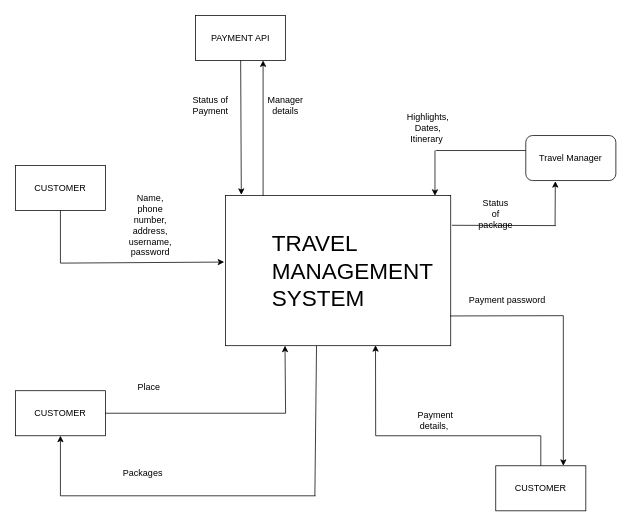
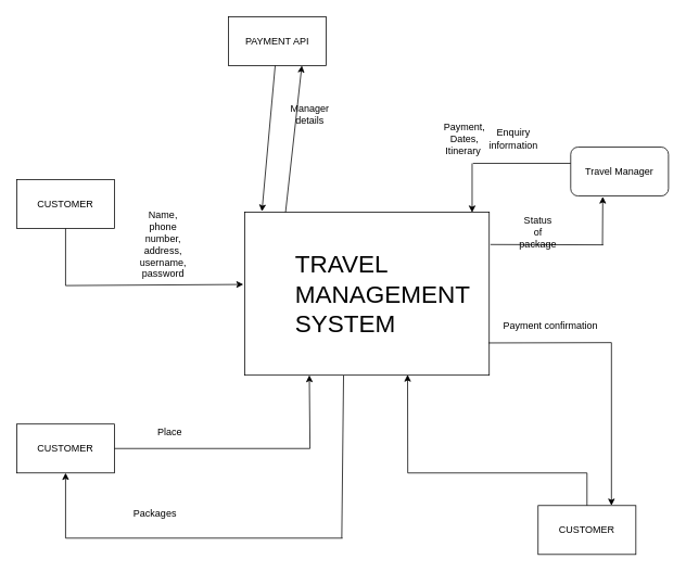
  <mxCell id="0" />
  <mxCell id="1" parent="0" />
  <mxCell id="2" value="" style="rounded=0;whiteSpace=wrap;html=1;" parent="1" vertex="1"><mxGeometry x="300" y="260" width="300" height="200" as="geometry" /></mxCell>
  <mxCell id="3" value="&lt;font style=&quot;font-size: 30px&quot;&gt;TRAVEL MANAGEMENT SYSTEM&lt;/font&gt;" style="text;html=1;strokeColor=none;fillColor=none;align=left;verticalAlign=middle;whiteSpace=wrap;rounded=0;" parent="1" vertex="1"><mxGeometry x="360" y="350" width="40" height="20" as="geometry" /></mxCell>
  <mxCell id="4" value="CUSTOMER" style="rounded=0;whiteSpace=wrap;html=1;" parent="1" vertex="1"><mxGeometry y="220" width="120" height="60" as="geometry" x="20" /></mxCell>
  <mxCell id="5" value="" style="endArrow=classic;html=1;entryX=-0.006;entryY=0.443;entryDx=0;entryDy=0;entryPerimeter=0;" parent="1" target="2" edge="1"><mxGeometry width="50" height="50" relative="1" as="geometry"><mxPoint x="80" y="350" as="sourcePoint" /><mxPoint x="180" y="320" as="targetPoint" /></mxGeometry></mxCell>
  <mxCell id="6" value="" style="endArrow=none;html=1;entryX=0.5;entryY=1;entryDx=0;entryDy=0;" parent="1" target="4" edge="1"><mxGeometry width="50" height="50" relative="1" as="geometry"><mxPoint x="80" y="350" as="sourcePoint" /><mxPoint x="80" y="330" as="targetPoint" /></mxGeometry></mxCell>
  <mxCell id="7" value="Name, phone number, address, username, password" style="text;html=1;strokeColor=none;fillColor=none;align=center;verticalAlign=middle;whiteSpace=wrap;rounded=0;" parent="1" vertex="1"><mxGeometry x="180" y="290" width="40" height="20" as="geometry" /></mxCell>
  <mxCell id="8" value="CUSTOMER" style="rounded=0;whiteSpace=wrap;html=1;" parent="1" vertex="1"><mxGeometry y="520" width="120" height="60" as="geometry" x="20" /></mxCell>
  <mxCell id="9" value="" style="endArrow=classic;html=1;entryX=0.264;entryY=1;entryDx=0;entryDy=0;entryPerimeter=0;" parent="1" target="2" edge="1"><mxGeometry width="50" height="50" relative="1" as="geometry"><mxPoint x="380" y="550" as="sourcePoint" /><mxPoint x="310" y="540" as="targetPoint" /></mxGeometry></mxCell>
  <mxCell id="10" value="" style="endArrow=none;html=1;exitX=1;exitY=0.5;exitDx=0;exitDy=0;" parent="1" source="8" edge="1"><mxGeometry width="50" height="50" relative="1" as="geometry"><mxPoint x="190" y="560" as="sourcePoint" /><mxPoint x="380" y="550" as="targetPoint" /></mxGeometry></mxCell>
- <mxCell id="11" value="Place&amp;nbsp;" style="text;html=1;strokeColor=none;fillColor=none;align=center;verticalAlign=middle;whiteSpace=wrap;rounded=0;" parent="1" vertex="1"><mxGeometry x="180" y="505" width="40" height="20" as="geometry" /></mxCell>
+ <mxCell id="11" value="Place&amp;nbsp;" style="text;html=1;strokeColor=none;fillColor=none;align=center;verticalAlign=middle;whiteSpace=wrap;rounded=0;" parent="1" vertex="1"><mxGeometry x="190" y="520" width="40" height="20" as="geometry" /></mxCell>
  <mxCell id="12" value="" style="endArrow=classic;html=1;" parent="1" edge="1"><mxGeometry width="50" height="50" relative="1" as="geometry"><mxPoint x="80" y="660" as="sourcePoint" /><mxPoint x="80" y="580" as="targetPoint" /></mxGeometry></mxCell>
  <mxCell id="13" value="" style="endArrow=none;html=1;" parent="1" edge="1"><mxGeometry width="50" height="50" relative="1" as="geometry"><mxPoint x="80" y="660" as="sourcePoint" /><mxPoint x="420" y="660" as="targetPoint" /></mxGeometry></mxCell>
  <mxCell id="14" value="" style="endArrow=none;html=1;entryX=0.404;entryY=1.002;entryDx=0;entryDy=0;entryPerimeter=0;" parent="1" target="2" edge="1"><mxGeometry width="50" height="50" relative="1" as="geometry"><mxPoint x="419" y="660" as="sourcePoint" /><mxPoint x="419" y="463" as="targetPoint" /></mxGeometry></mxCell>
  <mxCell id="15" value="Packages" style="text;html=1;strokeColor=none;fillColor=none;align=center;verticalAlign=middle;whiteSpace=wrap;rounded=0;" parent="1" vertex="1"><mxGeometry x="170" y="620" width="40" height="20" as="geometry" /></mxCell>
  <mxCell id="16" value="CUSTOMER" style="rounded=0;whiteSpace=wrap;html=1;" parent="1" vertex="1"><mxGeometry x="660" y="620" width="120" height="60" as="geometry" /></mxCell>
  <mxCell id="17" value="" style="endArrow=none;html=1;" parent="1" edge="1"><mxGeometry width="50" height="50" relative="1" as="geometry"><mxPoint x="500" y="580" as="sourcePoint" /><mxPoint x="720" y="580" as="targetPoint" /></mxGeometry></mxCell>
  <mxCell id="18" value="" style="endArrow=none;html=1;exitX=0.5;exitY=0;exitDx=0;exitDy=0;" parent="1" source="16" edge="1"><mxGeometry width="50" height="50" relative="1" as="geometry"><mxPoint x="680" y="580" as="sourcePoint" /><mxPoint x="720" y="580" as="targetPoint" /></mxGeometry></mxCell>
  <mxCell id="19" value="" style="endArrow=classic;html=1;entryX=0.666;entryY=0.997;entryDx=0;entryDy=0;entryPerimeter=0;" parent="1" target="2" edge="1"><mxGeometry width="50" height="50" relative="1" as="geometry"><mxPoint x="500" y="580" as="sourcePoint" /><mxPoint x="510" y="500" as="targetPoint" /></mxGeometry></mxCell>
  <mxCell id="20" value="" style="endArrow=classic;html=1;entryX=0.75;entryY=0;entryDx=0;entryDy=0;" parent="1" target="16" edge="1"><mxGeometry width="50" height="50" relative="1" as="geometry"><mxPoint x="750" y="420" as="sourcePoint" /><mxPoint x="740" y="600" as="targetPoint" /></mxGeometry></mxCell>
  <mxCell id="21" value="" style="endArrow=none;html=1;exitX=0.997;exitY=0.802;exitDx=0;exitDy=0;exitPerimeter=0;" parent="1" source="2" edge="1"><mxGeometry width="50" height="50" relative="1" as="geometry"><mxPoint x="601" y="420" as="sourcePoint" /><mxPoint x="750" y="420" as="targetPoint" /></mxGeometry></mxCell>
  <mxCell id="22" value="Travel Manager" style="whiteSpace=wrap;html=1;rounded=1;" parent="1" vertex="1"><mxGeometry x="700" width="120" height="60" as="geometry" y="180" /></mxCell>
  <mxCell id="23" value="" style="endArrow=none;html=1;exitX=1.005;exitY=0.198;exitDx=0;exitDy=0;exitPerimeter=0;" parent="1" source="2" edge="1"><mxGeometry width="50" height="50" relative="1" as="geometry"><mxPoint x="510" y="310" as="sourcePoint" /><mxPoint x="740" y="300" as="targetPoint" /></mxGeometry></mxCell>
  <mxCell id="24" value="" style="endArrow=classic;html=1;entryX=0.328;entryY=1.014;entryDx=0;entryDy=0;entryPerimeter=0;" parent="1" target="22" edge="1"><mxGeometry width="50" height="50" relative="1" as="geometry"><mxPoint x="739" y="300" as="sourcePoint" /><mxPoint x="730" y="250" as="targetPoint" /></mxGeometry></mxCell>
  <mxCell id="25" value="" style="endArrow=classic;html=1;entryX=0.93;entryY=0.001;entryDx=0;entryDy=0;entryPerimeter=0;" parent="1" target="2" edge="1"><mxGeometry width="50" height="50" relative="1" as="geometry"><mxPoint x="579" y="200" as="sourcePoint" /><mxPoint x="570" y="190" as="targetPoint" /></mxGeometry></mxCell>
  <mxCell id="26" value="" style="endArrow=none;html=1;entryX=0;entryY=0.333;entryDx=0;entryDy=0;entryPerimeter=0;" parent="1" target="22" edge="1"><mxGeometry width="50" height="50" relative="1" as="geometry"><mxPoint x="580" y="200" as="sourcePoint" /><mxPoint x="650" y="190" as="targetPoint" /></mxGeometry></mxCell>
- <mxCell id="27" value="Highlights, Dates, Itinerary&amp;nbsp;" style="text;html=1;strokeColor=none;fillColor=none;align=center;verticalAlign=middle;whiteSpace=wrap;rounded=0;" parent="1" vertex="1"><mxGeometry x="550" y="160" width="40" height="20" as="geometry" /></mxCell>
+ <mxCell id="27" value="Payment, Dates, Itinerary&amp;nbsp;" style="text;html=1;strokeColor=none;fillColor=none;align=center;verticalAlign=middle;whiteSpace=wrap;rounded=0;" parent="1" vertex="1"><mxGeometry x="550" y="160" width="40" height="20" as="geometry" /></mxCell>
+ <mxCell id="28" value="Enquiry information" style="text;html=1;strokeColor=none;fillColor=none;align=center;verticalAlign=middle;whiteSpace=wrap;rounded=0;" parent="1" vertex="1"><mxGeometry x="610" y="160" width="40" height="20" as="geometry" /></mxCell>
  <mxCell id="29" value="Status of package" style="text;html=1;strokeColor=none;fillColor=none;align=center;verticalAlign=middle;whiteSpace=wrap;rounded=0;" parent="1" vertex="1"><mxGeometry x="640" y="275" width="40" height="20" as="geometry" /></mxCell>
- <mxCell id="30" value="PAYMENT API" style="rounded=0;whiteSpace=wrap;html=1;" parent="1" vertex="1"><mxGeometry x="260" y="20" width="120" height="60" as="geometry" /></mxCell>
+ <mxCell id="30" value="PAYMENT API" style="rounded=0;whiteSpace=wrap;html=1;" parent="1" vertex="1"><mxGeometry x="280" y="20" width="120" height="60" as="geometry" /></mxCell>
  <mxCell id="31" value="" style="endArrow=classic;html=1;entryX=0.07;entryY=-0.005;entryDx=0;entryDy=0;entryPerimeter=0;" parent="1" source="30" target="2" edge="1"><mxGeometry width="50" height="50" relative="1" as="geometry"><mxPoint x="270" y="230" as="sourcePoint" /><mxPoint x="320" as="targetPoint" y="180" /></mxGeometry></mxCell>
  <mxCell id="32" value="" style="endArrow=classic;html=1;entryX=0.75;entryY=1;entryDx=0;entryDy=0;" parent="1" target="30" edge="1"><mxGeometry width="50" height="50" relative="1" as="geometry"><mxPoint x="350" y="260" as="sourcePoint" /><mxPoint x="400" y="150" as="targetPoint" /></mxGeometry></mxCell>
- <mxCell id="33" value="Status of Payment" style="text;html=1;strokeColor=none;fillColor=none;align=center;verticalAlign=middle;whiteSpace=wrap;rounded=0;" parent="1" vertex="1"><mxGeometry x="260" y="130" width="40" height="20" as="geometry" /></mxCell>
  <mxCell id="34" value="Manager details" style="text;html=1;strokeColor=none;fillColor=none;align=center;verticalAlign=middle;whiteSpace=wrap;rounded=0;" parent="1" vertex="1"><mxGeometry x="360" y="130" width="40" height="20" as="geometry" /></mxCell>
- <mxCell id="35" value="Payment details,&amp;nbsp;" style="text;html=1;strokeColor=none;fillColor=none;align=center;verticalAlign=middle;whiteSpace=wrap;rounded=0;" parent="1" vertex="1"><mxGeometry x="560" y="550" width="40" height="20" as="geometry" /></mxCell>
- <mxCell id="36" value="Payment password" style="text;html=1;align=center;verticalAlign=middle;resizable=0;points=[];;autosize=1;" vertex="1" parent="1"><mxGeometry x="610" y="390" width="130" height="20" as="geometry" /></mxCell>
+ <mxCell id="36" value="Payment confirmation" style="text;html=1;align=center;verticalAlign=middle;resizable=0;points=[];;autosize=1;" vertex="1" parent="1"><mxGeometry x="610" y="390" width="130" height="20" as="geometry" /></mxCell>
